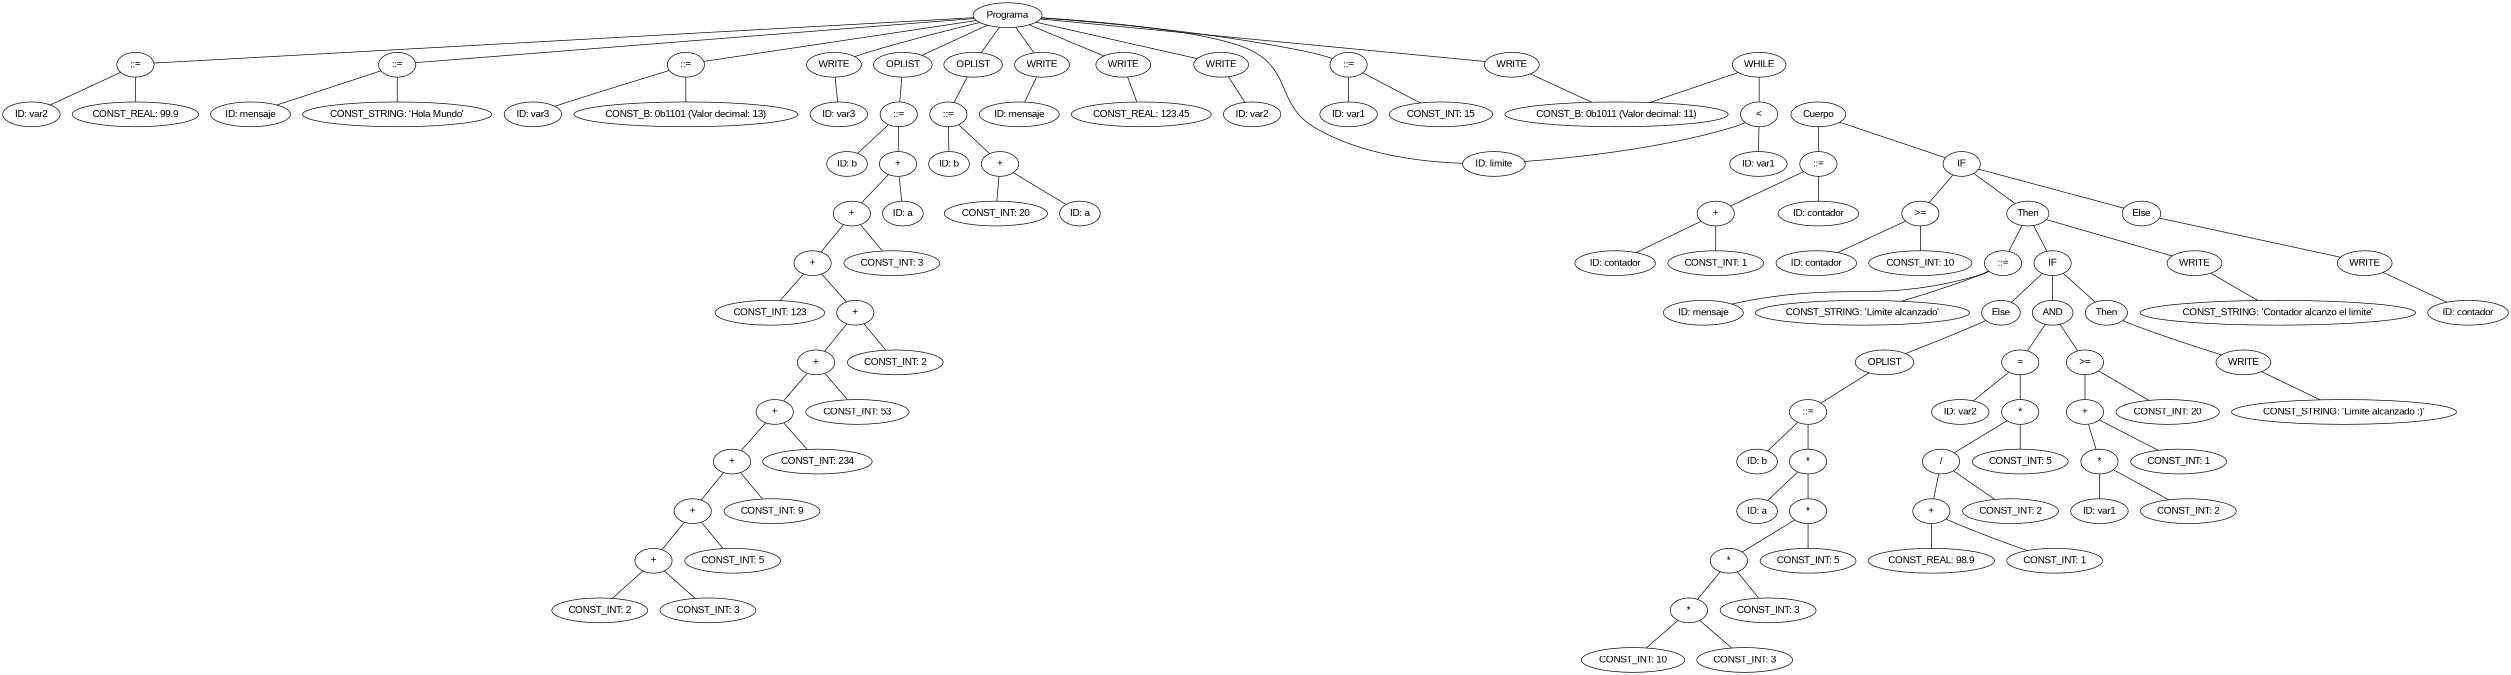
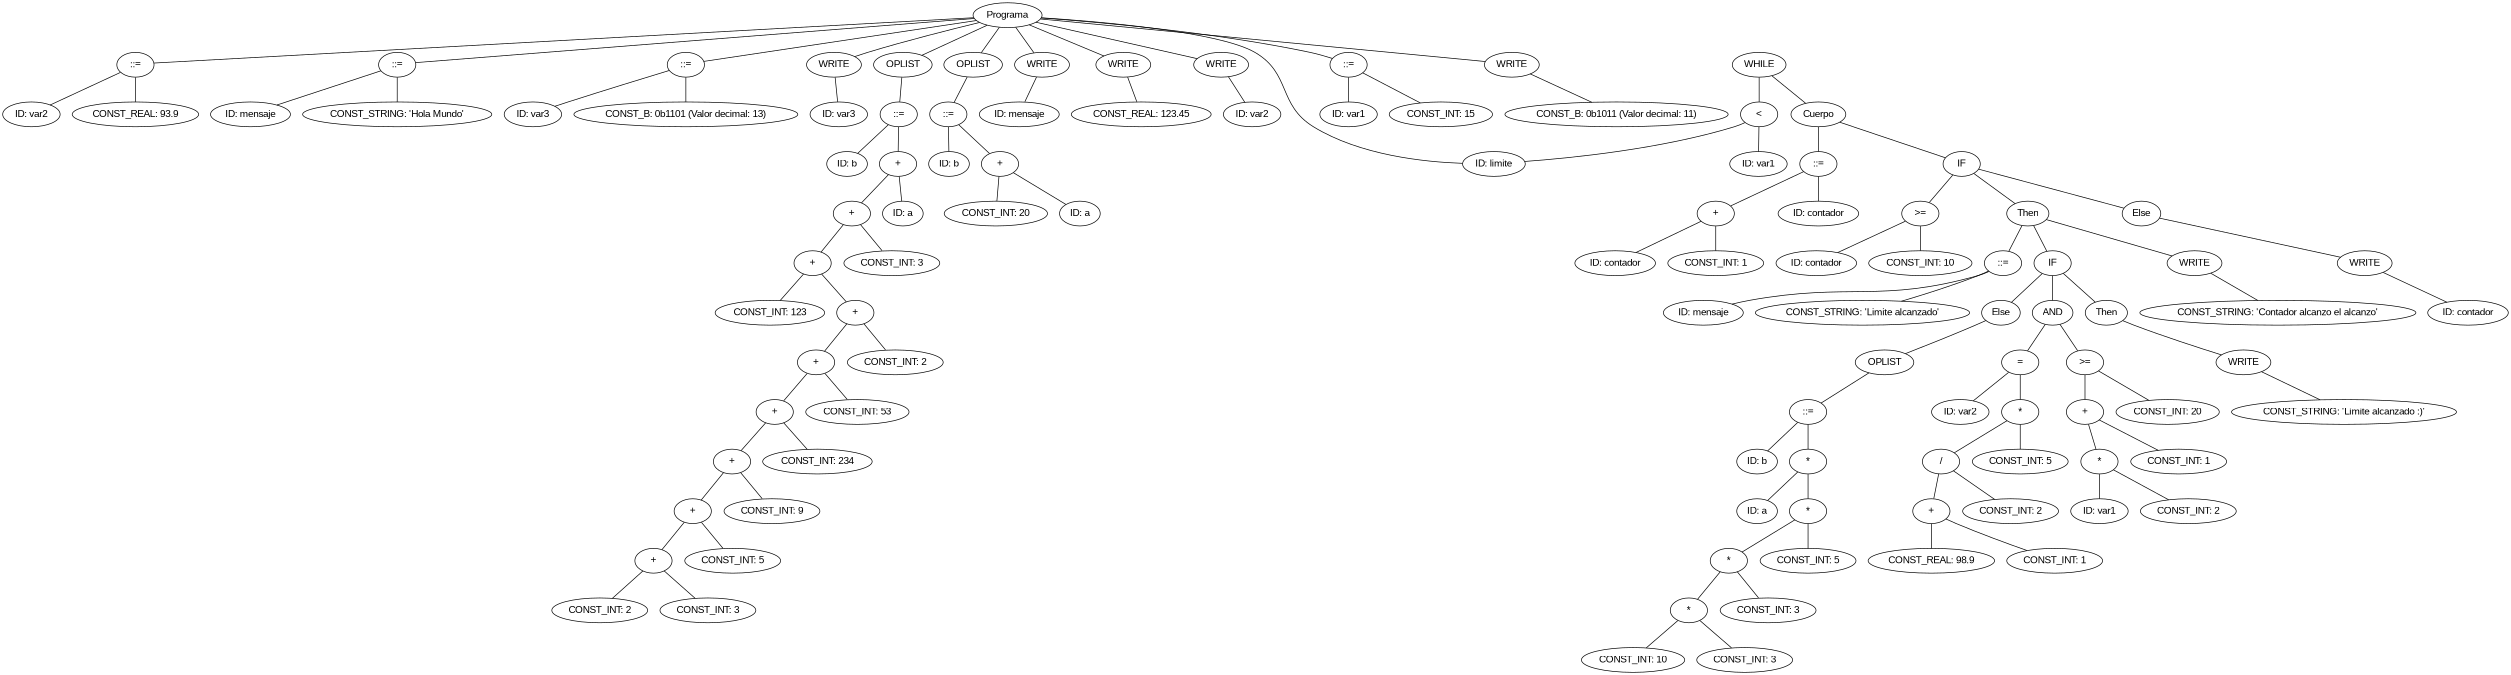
  graph {
    fontname="Liberation Sans"
    node [fontname="Liberation Sans"]
    edge [fontname="Liberation Sans"]
    n1 [label=Programa]
    n2 [label="::="]
    n3 [label="::="]
    n4 [label="::="]
    n5 [label="::="]
    n6 [label=WRITE]
    n7 [label=OPLIST]
    n8 [label=OPLIST]
    n9 [label=WRITE]
    n10 [label=WRITE]
    n11 [label=WRITE]
    n12 [label=WRITE]
    n13 [label="ID: limite"]
    n14 [label="ID: var1"]
    n15 [label="CONST_INT: 15"]
    n16 [label="ID: var2"]
-   n17 [label="CONST_REAL: 99.9"]
+   n17 [label="CONST_REAL: 93.9"]
    n18 [label="ID: mensaje"]
    n19 [label="CONST_STRING: 'Hola Mundo'"]
    n20 [label=WHILE]
    n21 [label="<"]
    n22 [label=Cuerpo]
    n23 [label="ID: var3"]
    n24 [label="CONST_B: 0b1101 (Valor decimal: 13)"]
    n25 [label="ID: var3"]
    n26 [label="::="]
    n27 [label="::="]
    n28 [label="ID: mensaje"]
    n29 [label="CONST_REAL: 123.45"]
    n30 [label="CONST_B: 0b1011 (Valor decimal: 11)"]
    n31 [label="ID: var2"]
    n32 [label="ID: var1"]
    n33 [label="::="]
    n34 [label=IF]
    n35 [label="ID: contador"]
    n36 [label="+"]
    n37 [label=">="]
    n38 [label=Then]
    n39 [label=Else]
    n40 [label="ID: contador"]
    n41 [label="CONST_INT: 1"]
    n42 [label="ID: contador"]
    n43 [label="CONST_INT: 10"]
    n44 [label=WRITE]
    n45 [label="::="]
    n46 [label=IF]
    n47 [label=WRITE]
-   n48 [label="CONST_STRING: 'Contador alcanzo el limite'"]
+   n48 [label="CONST_STRING: 'Contador alcanzo el alcanzo'"]
    n49 [label="ID: mensaje"]
    n50 [label="CONST_STRING: 'Limite alcanzado'"]
    n51 [label=AND]
    n52 [label=Then]
    n53 [label=Else]
    n54 [label="="]
    n55 [label=">="]
    n56 [label=WRITE]
    n57 [label=OPLIST]
    n58 [label="ID: var2"]
    n59 [label="*"]
    n60 [label="+"]
    n61 [label="CONST_INT: 20"]
    n62 [label="/"]
    n63 [label="CONST_INT: 5"]
    n64 [label="+"]
    n65 [label="CONST_INT: 2"]
    n66 [label="CONST_REAL: 98.9"]
    n67 [label="CONST_INT: 1"]
    n68 [label="*"]
    n69 [label="CONST_INT: 1"]
    n70 [label="ID: var1"]
    n71 [label="CONST_INT: 2"]
    n72 [label="CONST_STRING: 'Limite alcanzado :)'"]
    n73 [label="::="]
    n74 [label="ID: b"]
    n75 [label="*"]
    n76 [label="ID: a"]
    n77 [label="*"]
    n78 [label="*"]
    n79 [label="CONST_INT: 5"]
    n80 [label="*"]
    n81 [label="CONST_INT: 3"]
    n82 [label="CONST_INT: 10"]
    n83 [label="CONST_INT: 3"]
    n84 [label="ID: contador"]
    n85 [label="ID: b"]
    n86 [label="+"]
    n87 [label="ID: a"]
    n88 [label="+"]
    n89 [label="+"]
    n90 [label="CONST_INT: 3"]
    n91 [label="+"]
    n92 [label="CONST_INT: 123"]
    n93 [label="+"]
    n94 [label="CONST_INT: 2"]
    n95 [label="+"]
    n96 [label="CONST_INT: 53"]
    n97 [label="+"]
    n98 [label="CONST_INT: 234"]
    n99 [label="+"]
    n100 [label="CONST_INT: 9"]
    n101 [label="+"]
    n102 [label="CONST_INT: 5"]
    n103 [label="CONST_INT: 2"]
    n104 [label="CONST_INT: 3"]
    n105 [label="ID: b"]
    n106 [label="+"]
    n107 [label="ID: a"]
    n108 [label="CONST_INT: 20"]
    n1 -- n2
    n1 -- n3
    n1 -- n4
    n1 -- n5
    n1 -- n6
    n1 -- n7
    n1 -- n8
    n1 -- n9
    n1 -- n10
    n1 -- n11
    n1 -- n12
    n1 -- n13
    n2 -- n14
    n2 -- n15
    n3 -- n16
    n3 -- n17
    n4 -- n18
    n4 -- n19
    n5 -- n23
    n5 -- n24
    n6 -- n25
    n7 -- n26
    n8 -- n27
    n9 -- n28
    n10 -- n29
    n11 -- n30
    n12 -- n31
    n20 -- n21
-   n20 -- n30
+   n20 -- n22
    n21 -- n13
    n21 -- n32
    n22 -- n33
    n22 -- n34
    n26 -- n85
    n26 -- n86
    n27 -- n105
    n27 -- n106
    n33 -- n35
    n33 -- n36
    n34 -- n37
    n34 -- n38
    n34 -- n39
    n36 -- n40
    n36 -- n41
    n37 -- n42
    n37 -- n43
    n38 -- n44
    n38 -- n45
    n38 -- n46
    n39 -- n47
    n44 -- n48
    n45 -- n49
    n45 -- n50
    n46 -- n51
    n46 -- n52
    n46 -- n53
    n47 -- n84
    n51 -- n54
    n51 -- n55
    n52 -- n56
    n53 -- n57
    n54 -- n58
    n54 -- n59
    n55 -- n60
    n55 -- n61
    n56 -- n72
    n57 -- n73
    n59 -- n62
    n59 -- n63
    n60 -- n68
    n60 -- n69
    n62 -- n64
    n62 -- n65
    n64 -- n66
    n64 -- n67
    n68 -- n70
    n68 -- n71
    n73 -- n74
    n73 -- n75
    n75 -- n76
    n75 -- n77
    n77 -- n78
    n77 -- n79
    n78 -- n80
    n78 -- n81
    n80 -- n82
    n80 -- n83
    n86 -- n87
    n86 -- n88
    n88 -- n89
    n88 -- n90
    n89 -- n91
    n89 -- n92
    n91 -- n93
    n91 -- n94
    n93 -- n95
    n93 -- n96
    n95 -- n97
    n95 -- n98
    n97 -- n99
    n97 -- n100
    n99 -- n101
    n99 -- n102
    n101 -- n103
    n101 -- n104
    n106 -- n107
    n106 -- n108
  }
